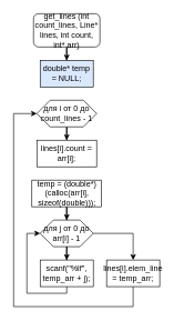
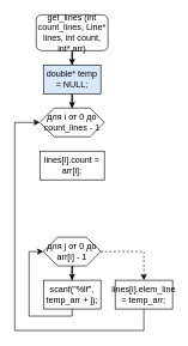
  <mxCell id="0" />
  <mxCell id="1" parent="0" />
  <mxCell id="2" style="edgeStyle=orthogonalEdgeStyle;rounded=0;orthogonalLoop=1;jettySize=auto;html=1;entryX=0.5;entryY=0;entryDx=0;entryDy=0;" edge="1" parent="1" source="3" target="5"><mxGeometry relative="1" as="geometry" /></mxCell>
  <mxCell id="3" value="get_lines (int count_lines, Line* lines, int count, int* arr)" style="rounded=1;whiteSpace=wrap;html=1;" vertex="1" parent="1"><mxGeometry x="50" y="20" width="100" height="50" as="geometry" /></mxCell>
+ <mxCell id="4" style="edgeStyle=orthogonalEdgeStyle;rounded=0;orthogonalLoop=1;jettySize=auto;html=1;entryX=0.5;entryY=0;entryDx=0;entryDy=0;" edge="1" parent="1" source="5" target="7"><mxGeometry relative="1" as="geometry" /></mxCell>
  <mxCell id="5" value="double* temp = NULL;" style="rounded=0;whiteSpace=wrap;html=1;fillColor=#dae8fc;" vertex="1" parent="1"><mxGeometry x="60" y="90" width="80" height="40" as="geometry" /></mxCell>
- <mxCell id="6" style="edgeStyle=orthogonalEdgeStyle;rounded=0;orthogonalLoop=1;jettySize=auto;html=1;entryX=0.5;entryY=0;entryDx=0;entryDy=0;" edge="1" parent="1" source="7" target="8"><mxGeometry relative="1" as="geometry" /></mxCell>
  <mxCell id="7" value="для i от 0 до count_lines - 1" style="shape=hexagon;perimeter=hexagonPerimeter2;whiteSpace=wrap;html=1;fixedSize=1;" vertex="1" parent="1"><mxGeometry x="55" y="150" width="90" height="40" as="geometry" /></mxCell>
  <mxCell id="8" value="lines[i].count = arr[i];" style="rounded=0;whiteSpace=wrap;html=1;" vertex="1" parent="1"><mxGeometry x="55" y="210" width="90" height="40" as="geometry" /></mxCell>
  <mxCell id="9" style="edgeStyle=orthogonalEdgeStyle;rounded=0;orthogonalLoop=1;jettySize=auto;html=1;entryX=0.5;entryY=0;entryDx=0;entryDy=0;" edge="1" parent="1" source="11" target="15"><mxGeometry relative="1" as="geometry" /></mxCell>
- <mxCell id="10" style="edgeStyle=orthogonalEdgeStyle;rounded=0;orthogonalLoop=1;jettySize=auto;html=1;entryX=0.5;entryY=0;entryDx=0;entryDy=0;" edge="1" parent="1" source="11" target="17"><mxGeometry relative="1" as="geometry" /></mxCell>
+ <mxCell id="10" style="edgeStyle=orthogonalEdgeStyle;rounded=0;orthogonalLoop=1;jettySize=auto;html=1;entryX=0.5;entryY=0;entryDx=0;entryDy=0;dashed=1;" edge="1" parent="1" source="11" target="17"><mxGeometry relative="1" as="geometry" /></mxCell>
  <mxCell id="11" value="для j от 0 до arr[i] - 1" style="shape=hexagon;perimeter=hexagonPerimeter2;whiteSpace=wrap;html=1;fixedSize=1;" vertex="1" parent="1"><mxGeometry x="60" y="330" width="80" height="40" as="geometry" /></mxCell>
- <mxCell id="12" style="edgeStyle=orthogonalEdgeStyle;rounded=0;orthogonalLoop=1;jettySize=auto;html=1;entryX=0.5;entryY=0;entryDx=0;entryDy=0;" edge="1" parent="1" source="13" target="11"><mxGeometry relative="1" as="geometry" /></mxCell>
- <mxCell id="13" value="temp = (double*) (calloc(arr[i], sizeof(double)));" style="rounded=0;whiteSpace=wrap;html=1;" vertex="1" parent="1"><mxGeometry x="47.5" y="270" width="105" height="40" as="geometry" /></mxCell>
  <mxCell id="14" style="edgeStyle=orthogonalEdgeStyle;rounded=0;orthogonalLoop=1;jettySize=auto;html=1;entryX=0;entryY=0.5;entryDx=0;entryDy=0;" edge="1" parent="1" source="15" target="11"><mxGeometry relative="1" as="geometry"><Array as="points"><mxPoint x="100" y="440" /><mxPoint x="40" y="440" /><mxPoint x="40" y="350" /></Array></mxGeometry></mxCell>
  <mxCell id="15" value="scanf(&quot;%lf&quot;, temp_arr + j);" style="rounded=0;whiteSpace=wrap;html=1;" vertex="1" parent="1"><mxGeometry x="60" y="390" width="80" height="40" as="geometry" /></mxCell>
  <mxCell id="16" style="edgeStyle=orthogonalEdgeStyle;rounded=0;orthogonalLoop=1;jettySize=auto;html=1;entryX=0;entryY=0.5;entryDx=0;entryDy=0;" edge="1" parent="1" source="17" target="7"><mxGeometry relative="1" as="geometry"><Array as="points"><mxPoint x="200" y="460" /><mxPoint x="20" y="460" /><mxPoint x="20" y="170" /></Array></mxGeometry></mxCell>
  <mxCell id="17" value="lines[i].elem_line = temp_arr;" style="rounded=0;whiteSpace=wrap;html=1;" vertex="1" parent="1"><mxGeometry x="160" y="390" width="80" height="40" as="geometry" /></mxCell>
